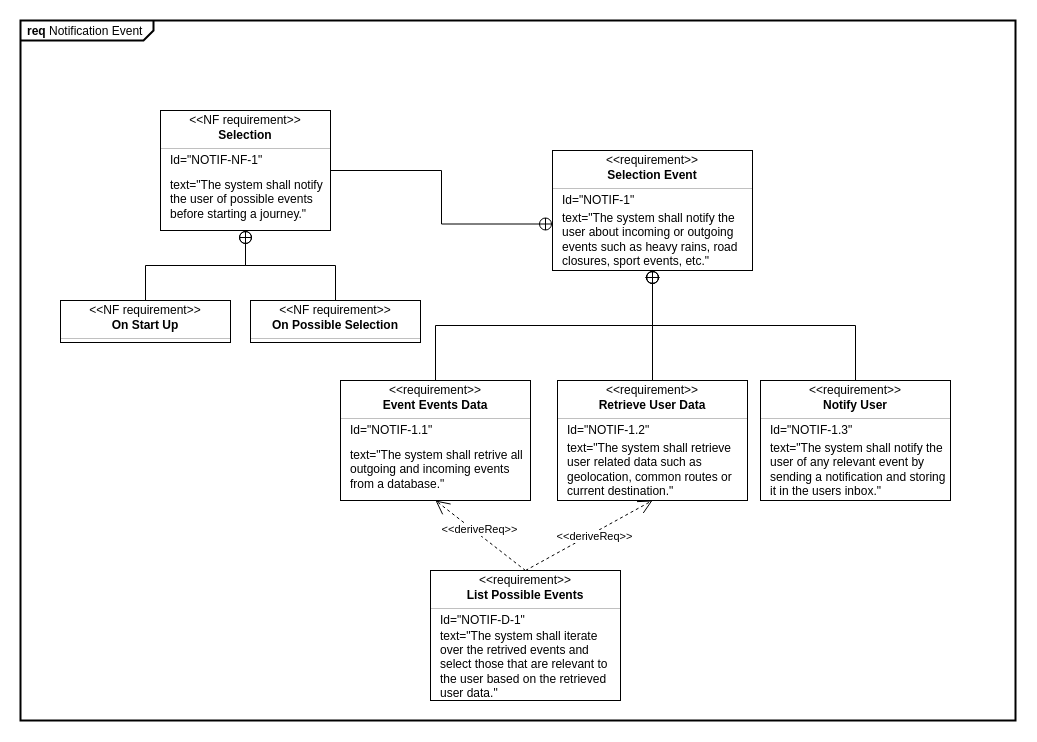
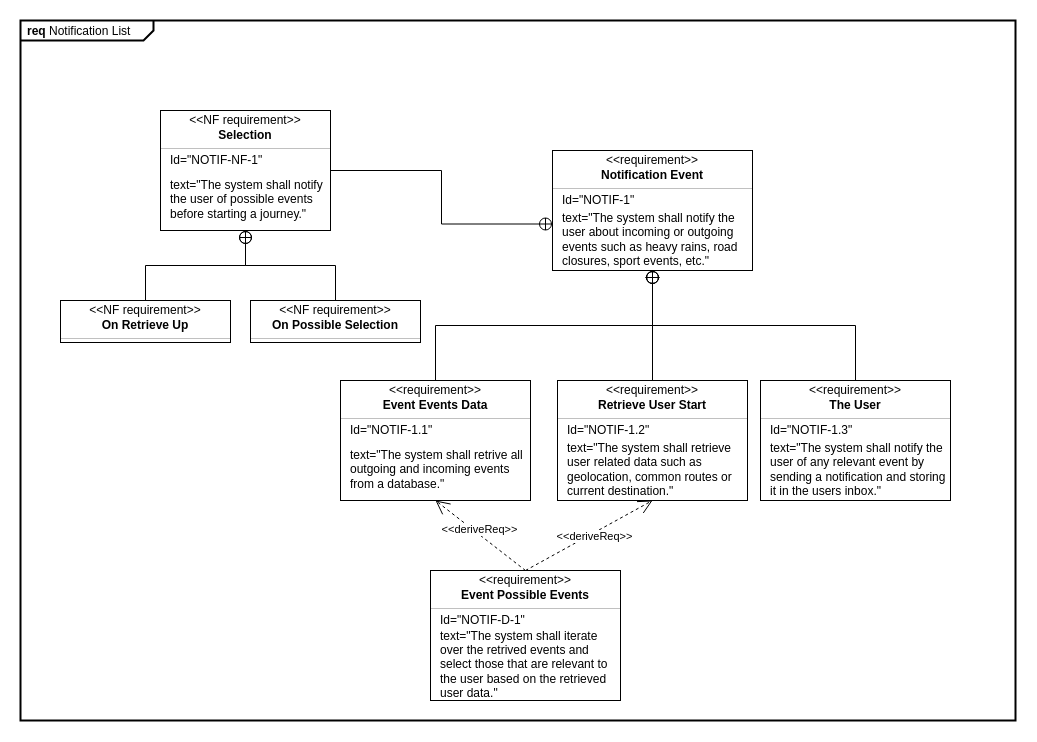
  <mxCell id="0" />
  <mxCell id="1" parent="0" />
- <mxCell id="2" value="&lt;p style=&quot;margin:0px;margin-top:4px;margin-left:7px;text-align:left;&quot;&gt;&lt;b&gt;req&lt;/b&gt;&amp;nbsp;Notification Event&lt;/p&gt;" style="html=1;shape=mxgraph.sysml.package;overflow=fill;labelX=133.5;strokeWidth=2;align=center;" parent="1" vertex="1"><mxGeometry x="20" y="20" width="995" height="700" as="geometry" /></mxCell>
+ <mxCell id="2" value="&lt;p style=&quot;margin:0px;margin-top:4px;margin-left:7px;text-align:left;&quot;&gt;&lt;b&gt;req&lt;/b&gt;&amp;nbsp;Notification List&lt;/p&gt;" style="html=1;shape=mxgraph.sysml.package;overflow=fill;labelX=133.5;strokeWidth=2;align=center;" parent="1" vertex="1"><mxGeometry x="20" y="20" width="995" height="700" as="geometry" /></mxCell>
  <mxCell id="3" value="" style="rounded=0;html=1;labelBackgroundColor=none;endArrow=none;edgeStyle=elbowEdgeStyle;elbow=vertical;startArrow=sysMLPackCont;startSize=12;exitX=0.5;exitY=1;exitDx=0;exitDy=0;" parent="1" source="11" target="18" edge="1"><mxGeometry relative="1" as="geometry"><mxPoint x="640" y="290" as="sourcePoint" /><mxPoint x="550" y="380" as="targetPoint" /></mxGeometry></mxCell>
  <mxCell id="4" value="" style="rounded=0;html=1;labelBackgroundColor=none;endArrow=none;edgeStyle=elbowEdgeStyle;elbow=vertical;startArrow=sysMLPackCont;startSize=12;exitX=0.5;exitY=1;exitDx=0;exitDy=0;" parent="1" source="11" target="12" edge="1"><mxGeometry relative="1" as="geometry"><mxPoint x="640" y="290" as="sourcePoint" /><mxPoint x="730" y="380" as="targetPoint" /></mxGeometry></mxCell>
  <mxCell id="5" style="edgeStyle=orthogonalEdgeStyle;rounded=0;orthogonalLoop=1;jettySize=auto;html=1;entryX=0.5;entryY=1;entryDx=0;entryDy=0;exitX=0.5;exitY=0;exitDx=0;exitDy=0;endArrow=circlePlus;endFill=0;endSize=5;" parent="1" source="40" target="11" edge="1"><mxGeometry relative="1" as="geometry" /></mxCell>
  <mxCell id="6" value="" style="fontStyle=1;align=center;verticalAlign=middle;childLayout=stackLayout;horizontal=1;horizontalStack=0;resizeParent=1;resizeParentMax=0;resizeLast=0;marginBottom=0;" parent="1" vertex="1"><mxGeometry x="552" y="150" width="200" height="120" as="geometry" /></mxCell>
  <mxCell id="7" value="&amp;lt;&amp;lt;requirement&amp;gt;&amp;gt;" style="html=1;align=center;spacing=0;verticalAlign=middle;strokeColor=none;fillColor=none;whiteSpace=wrap;spacingTop=3;" parent="6" vertex="1"><mxGeometry width="200" height="16" as="geometry" /></mxCell>
- <mxCell id="8" value="Selection Event" style="html=1;align=center;spacing=0;verticalAlign=middle;strokeColor=none;fillColor=none;whiteSpace=wrap;fontStyle=1" parent="6" vertex="1"><mxGeometry y="16" width="200" height="18" as="geometry" /></mxCell>
+ <mxCell id="8" value="Notification Event" style="html=1;align=center;spacing=0;verticalAlign=middle;strokeColor=none;fillColor=none;whiteSpace=wrap;fontStyle=1" parent="6" vertex="1"><mxGeometry y="16" width="200" height="18" as="geometry" /></mxCell>
  <mxCell id="9" value="" style="line;strokeWidth=0.25;fillColor=none;align=left;verticalAlign=middle;spacingTop=-1;spacingLeft=3;spacingRight=3;rotatable=0;labelPosition=right;points=[];portConstraint=eastwest;" parent="6" vertex="1"><mxGeometry y="34" width="200" height="8" as="geometry" /></mxCell>
  <mxCell id="10" value="Id=&quot;NOTIF-1&quot;" style="html=1;align=left;spacing=0;verticalAlign=middle;strokeColor=none;fillColor=none;whiteSpace=wrap;spacingLeft=10;" parent="6" vertex="1"><mxGeometry y="42" width="200" height="16" as="geometry" /></mxCell>
  <mxCell id="11" value="text=&quot;The system shall notify the user about incoming or outgoing events such as heavy rains, road closures, sport events, etc.&quot;" style="html=1;align=left;spacing=0;verticalAlign=middle;strokeColor=none;fillColor=none;whiteSpace=wrap;spacingLeft=10;" parent="6" vertex="1"><mxGeometry y="58" width="200" height="62" as="geometry" /></mxCell>
  <mxCell id="12" value="" style="fontStyle=1;align=center;verticalAlign=middle;childLayout=stackLayout;horizontal=1;horizontalStack=0;resizeParent=1;resizeParentMax=0;resizeLast=0;marginBottom=0;" parent="1" vertex="1"><mxGeometry x="760" y="380" width="190" height="120" as="geometry" /></mxCell>
  <mxCell id="13" value="&amp;lt;&amp;lt;requirement&amp;gt;&amp;gt;" style="html=1;align=center;spacing=0;verticalAlign=middle;strokeColor=none;fillColor=none;whiteSpace=wrap;spacingTop=3;" parent="12" vertex="1"><mxGeometry width="190" height="16" as="geometry" /></mxCell>
- <mxCell id="14" value="Notify User" style="html=1;align=center;spacing=0;verticalAlign=middle;strokeColor=none;fillColor=none;whiteSpace=wrap;fontStyle=1" parent="12" vertex="1"><mxGeometry y="16" width="190" height="18" as="geometry" /></mxCell>
+ <mxCell id="14" value="The User" style="html=1;align=center;spacing=0;verticalAlign=middle;strokeColor=none;fillColor=none;whiteSpace=wrap;fontStyle=1" parent="12" vertex="1"><mxGeometry y="16" width="190" height="18" as="geometry" /></mxCell>
  <mxCell id="15" value="" style="line;strokeWidth=0.25;fillColor=none;align=left;verticalAlign=middle;spacingTop=-1;spacingLeft=3;spacingRight=3;rotatable=0;labelPosition=right;points=[];portConstraint=eastwest;" parent="12" vertex="1"><mxGeometry y="34" width="190" height="8" as="geometry" /></mxCell>
  <mxCell id="16" value="Id=&quot;NOTIF-1.3&quot;" style="html=1;align=left;spacing=0;verticalAlign=middle;strokeColor=none;fillColor=none;whiteSpace=wrap;spacingLeft=10;" parent="12" vertex="1"><mxGeometry y="42" width="190" height="16" as="geometry" /></mxCell>
  <mxCell id="17" value="text=&quot;The system shall notify the user of any relevant event by sending a notification and storing it in the users inbox.&quot;" style="html=1;align=left;spacing=0;verticalAlign=middle;strokeColor=none;fillColor=none;whiteSpace=wrap;spacingLeft=10;" parent="12" vertex="1"><mxGeometry y="58" width="190" height="62" as="geometry" /></mxCell>
  <mxCell id="18" value="" style="fontStyle=1;align=center;verticalAlign=middle;childLayout=stackLayout;horizontal=1;horizontalStack=0;resizeParent=1;resizeParentMax=0;resizeLast=0;marginBottom=0;" parent="1" vertex="1"><mxGeometry x="557" y="380" width="190" height="120" as="geometry" /></mxCell>
  <mxCell id="19" value="&amp;lt;&amp;lt;requirement&amp;gt;&amp;gt;" style="html=1;align=center;spacing=0;verticalAlign=middle;strokeColor=none;fillColor=none;whiteSpace=wrap;spacingTop=3;" parent="18" vertex="1"><mxGeometry width="190" height="16" as="geometry" /></mxCell>
- <mxCell id="20" value="Retrieve User Data" style="html=1;align=center;spacing=0;verticalAlign=middle;strokeColor=none;fillColor=none;whiteSpace=wrap;fontStyle=1" parent="18" vertex="1"><mxGeometry y="16" width="190" height="18" as="geometry" /></mxCell>
+ <mxCell id="20" value="Retrieve User Start" style="html=1;align=center;spacing=0;verticalAlign=middle;strokeColor=none;fillColor=none;whiteSpace=wrap;fontStyle=1" parent="18" vertex="1"><mxGeometry y="16" width="190" height="18" as="geometry" /></mxCell>
  <mxCell id="21" value="" style="line;strokeWidth=0.25;fillColor=none;align=left;verticalAlign=middle;spacingTop=-1;spacingLeft=3;spacingRight=3;rotatable=0;labelPosition=right;points=[];portConstraint=eastwest;" parent="18" vertex="1"><mxGeometry y="34" width="190" height="8" as="geometry" /></mxCell>
  <mxCell id="22" value="Id=&quot;NOTIF-1.2&quot;" style="html=1;align=left;spacing=0;verticalAlign=middle;strokeColor=none;fillColor=none;whiteSpace=wrap;spacingLeft=10;" parent="18" vertex="1"><mxGeometry y="42" width="190" height="16" as="geometry" /></mxCell>
  <mxCell id="23" value="text=&quot;The system shall retrieve user related data such as geolocation, common routes or current destination.&lt;span style=&quot;background-color: transparent; color: light-dark(rgb(0, 0, 0), rgb(255, 255, 255));&quot;&gt;&quot;&lt;/span&gt;" style="html=1;align=left;spacing=0;verticalAlign=middle;strokeColor=none;fillColor=none;whiteSpace=wrap;spacingLeft=10;" parent="18" vertex="1"><mxGeometry y="58" width="190" height="62" as="geometry" /></mxCell>
  <mxCell id="24" style="edgeStyle=orthogonalEdgeStyle;rounded=0;orthogonalLoop=1;jettySize=auto;html=1;entryX=0;entryY=0.25;entryDx=0;entryDy=0;endArrow=circlePlus;endFill=0;startSize=6;endSize=5;" parent="1" source="27" target="11" edge="1"><mxGeometry relative="1" as="geometry" /></mxCell>
  <mxCell id="25" style="edgeStyle=orthogonalEdgeStyle;rounded=0;orthogonalLoop=1;jettySize=auto;html=1;endArrow=circlePlus;endFill=0;endSize=5;" parent="1" source="47" target="27" edge="1"><mxGeometry relative="1" as="geometry" /></mxCell>
  <mxCell id="26" style="edgeStyle=orthogonalEdgeStyle;rounded=0;orthogonalLoop=1;jettySize=auto;html=1;endArrow=circlePlus;endFill=0;endSize=5;" parent="1" source="51" target="27" edge="1"><mxGeometry relative="1" as="geometry" /></mxCell>
  <mxCell id="27" value="" style="fontStyle=1;align=center;verticalAlign=middle;childLayout=stackLayout;horizontal=1;horizontalStack=0;resizeParent=1;resizeParentMax=0;resizeLast=0;marginBottom=0;" parent="1" vertex="1"><mxGeometry x="160" y="110" width="170" height="120" as="geometry" /></mxCell>
  <mxCell id="28" value="&amp;lt;&amp;lt;NF requirement&amp;gt;&amp;gt;" style="html=1;align=center;spacing=0;verticalAlign=middle;strokeColor=none;fillColor=none;whiteSpace=wrap;spacingTop=3;" parent="27" vertex="1"><mxGeometry width="170" height="16" as="geometry" /></mxCell>
  <mxCell id="29" value="Selection" style="html=1;align=center;spacing=0;verticalAlign=middle;strokeColor=none;fillColor=none;whiteSpace=wrap;fontStyle=1" parent="27" vertex="1"><mxGeometry y="16" width="170" height="18" as="geometry" /></mxCell>
  <mxCell id="30" value="" style="line;strokeWidth=0.25;fillColor=none;align=left;verticalAlign=middle;spacingTop=-1;spacingLeft=3;spacingRight=3;rotatable=0;labelPosition=right;points=[];portConstraint=eastwest;" parent="27" vertex="1"><mxGeometry y="34" width="170" height="8" as="geometry" /></mxCell>
  <mxCell id="31" value="Id=&quot;NOTIF-NF-1&quot;" style="html=1;align=left;spacing=0;verticalAlign=middle;strokeColor=none;fillColor=none;whiteSpace=wrap;spacingLeft=10;" parent="27" vertex="1"><mxGeometry y="42" width="170" height="16" as="geometry" /></mxCell>
  <mxCell id="32" value="text=&quot;The system shall notify the user of possible events before starting a journey.&quot;" style="html=1;align=left;spacing=0;verticalAlign=middle;strokeColor=none;fillColor=none;whiteSpace=wrap;spacingLeft=10;" parent="27" vertex="1"><mxGeometry y="58" width="170" height="62" as="geometry" /></mxCell>
  <mxCell id="33" value="" style="fontStyle=1;align=center;verticalAlign=middle;childLayout=stackLayout;horizontal=1;horizontalStack=0;resizeParent=1;resizeParentMax=0;resizeLast=0;marginBottom=0;" parent="1" vertex="1"><mxGeometry x="430" y="570" width="190" height="130" as="geometry" /></mxCell>
  <mxCell id="34" value="&amp;lt;&amp;lt;requirement&amp;gt;&amp;gt;" style="html=1;align=center;spacing=0;verticalAlign=middle;strokeColor=none;fillColor=none;whiteSpace=wrap;spacingTop=3;" parent="33" vertex="1"><mxGeometry width="190" height="16" as="geometry" /></mxCell>
- <mxCell id="35" value="List Possible Events" style="html=1;align=center;spacing=0;verticalAlign=middle;strokeColor=none;fillColor=none;whiteSpace=wrap;fontStyle=1" parent="33" vertex="1"><mxGeometry y="16" width="190" height="18" as="geometry" /></mxCell>
+ <mxCell id="35" value="Event Possible Events" style="html=1;align=center;spacing=0;verticalAlign=middle;strokeColor=none;fillColor=none;whiteSpace=wrap;fontStyle=1" parent="33" vertex="1"><mxGeometry y="16" width="190" height="18" as="geometry" /></mxCell>
  <mxCell id="36" value="" style="line;strokeWidth=0.25;fillColor=none;align=left;verticalAlign=middle;spacingTop=-1;spacingLeft=3;spacingRight=3;rotatable=0;labelPosition=right;points=[];portConstraint=eastwest;" parent="33" vertex="1"><mxGeometry y="34" width="190" height="8" as="geometry" /></mxCell>
  <mxCell id="37" value="Id=&quot;NOTIF-D-1&quot;" style="html=1;align=left;spacing=0;verticalAlign=middle;strokeColor=none;fillColor=none;whiteSpace=wrap;spacingLeft=10;" parent="33" vertex="1"><mxGeometry y="42" width="190" height="16" as="geometry" /></mxCell>
  <mxCell id="38" value="text=&quot;The system shall iterate over the retrived events and select those that are relevant to the user based on the retrieved user data.&lt;span style=&quot;background-color: transparent; color: light-dark(rgb(0, 0, 0), rgb(255, 255, 255));&quot;&gt;&quot;&lt;/span&gt;" style="html=1;align=left;spacing=0;verticalAlign=middle;strokeColor=none;fillColor=none;whiteSpace=wrap;spacingLeft=10;" parent="33" vertex="1"><mxGeometry y="58" width="190" height="72" as="geometry" /></mxCell>
  <mxCell id="39" value="" style="fontStyle=1;align=center;verticalAlign=middle;childLayout=stackLayout;horizontal=1;horizontalStack=0;resizeParent=1;resizeParentMax=0;resizeLast=0;marginBottom=0;" parent="1" vertex="1"><mxGeometry x="340" y="380" width="190" height="120" as="geometry" /></mxCell>
  <mxCell id="40" value="&amp;lt;&amp;lt;requirement&amp;gt;&amp;gt;" style="html=1;align=center;spacing=0;verticalAlign=middle;strokeColor=none;fillColor=none;whiteSpace=wrap;spacingTop=3;" parent="39" vertex="1"><mxGeometry width="190" height="16" as="geometry" /></mxCell>
  <mxCell id="41" value="Event Events Data" style="html=1;align=center;spacing=0;verticalAlign=middle;strokeColor=none;fillColor=none;whiteSpace=wrap;fontStyle=1" parent="39" vertex="1"><mxGeometry y="16" width="190" height="18" as="geometry" /></mxCell>
  <mxCell id="42" value="" style="line;strokeWidth=0.25;fillColor=none;align=left;verticalAlign=middle;spacingTop=-1;spacingLeft=3;spacingRight=3;rotatable=0;labelPosition=right;points=[];portConstraint=eastwest;" parent="39" vertex="1"><mxGeometry y="34" width="190" height="8" as="geometry" /></mxCell>
  <mxCell id="43" value="Id=&quot;NOTIF-1.1&quot;" style="html=1;align=left;spacing=0;verticalAlign=middle;strokeColor=none;fillColor=none;whiteSpace=wrap;spacingLeft=10;" parent="39" vertex="1"><mxGeometry y="42" width="190" height="16" as="geometry" /></mxCell>
  <mxCell id="44" value="text=&quot;The system shall retrive all outgoing and incoming events from a database.&quot;" style="html=1;align=left;spacing=0;verticalAlign=middle;strokeColor=none;fillColor=none;whiteSpace=wrap;spacingLeft=10;" parent="39" vertex="1"><mxGeometry y="58" width="190" height="62" as="geometry" /></mxCell>
  <mxCell id="45" value="&amp;lt;&amp;lt;deriveReq&amp;gt;&amp;gt;" style="endArrow=open;html=1;edgeStyle=none;endSize=12;dashed=1;rounded=0;exitX=0.5;exitY=0;exitDx=0;exitDy=0;entryX=0.5;entryY=1;entryDx=0;entryDy=0;" parent="1" source="34" target="23" edge="1"><mxGeometry x="0.062" y="-4" relative="1" as="geometry"><mxPoint x="570" y="530" as="sourcePoint" /><mxPoint x="690" y="530" as="targetPoint" /><mxPoint as="offset" /></mxGeometry></mxCell>
  <mxCell id="46" value="&amp;lt;&amp;lt;deriveReq&amp;gt;&amp;gt;" style="endArrow=open;html=1;edgeStyle=none;endSize=12;dashed=1;rounded=0;exitX=0.5;exitY=0;exitDx=0;exitDy=0;entryX=0.5;entryY=1;entryDx=0;entryDy=0;" parent="1" source="34" target="44" edge="1"><mxGeometry x="0.062" y="-4" relative="1" as="geometry"><mxPoint x="570" y="530" as="sourcePoint" /><mxPoint x="690" y="530" as="targetPoint" /><mxPoint as="offset" /></mxGeometry></mxCell>
  <mxCell id="47" value="" style="fontStyle=1;align=center;verticalAlign=middle;childLayout=stackLayout;horizontal=1;horizontalStack=0;resizeParent=1;resizeParentMax=0;resizeLast=0;marginBottom=0;" parent="1" vertex="1"><mxGeometry x="60" y="300" width="170" height="42" as="geometry" /></mxCell>
  <mxCell id="48" value="&amp;lt;&amp;lt;NF requirement&amp;gt;&amp;gt;" style="html=1;align=center;spacing=0;verticalAlign=middle;strokeColor=none;fillColor=none;whiteSpace=wrap;spacingTop=3;" parent="47" vertex="1"><mxGeometry width="170" height="16" as="geometry" /></mxCell>
- <mxCell id="49" value="On Start Up" style="html=1;align=center;spacing=0;verticalAlign=middle;strokeColor=none;fillColor=none;whiteSpace=wrap;fontStyle=1" parent="47" vertex="1"><mxGeometry y="16" width="170" height="18" as="geometry" /></mxCell>
+ <mxCell id="49" value="On Retrieve Up" style="html=1;align=center;spacing=0;verticalAlign=middle;strokeColor=none;fillColor=none;whiteSpace=wrap;fontStyle=1" parent="47" vertex="1"><mxGeometry y="16" width="170" height="18" as="geometry" /></mxCell>
  <mxCell id="50" value="" style="line;strokeWidth=0.25;fillColor=none;align=left;verticalAlign=middle;spacingTop=-1;spacingLeft=3;spacingRight=3;rotatable=0;labelPosition=right;points=[];portConstraint=eastwest;" parent="47" vertex="1"><mxGeometry y="34" width="170" height="8" as="geometry" /></mxCell>
  <mxCell id="51" value="" style="fontStyle=1;align=center;verticalAlign=middle;childLayout=stackLayout;horizontal=1;horizontalStack=0;resizeParent=1;resizeParentMax=0;resizeLast=0;marginBottom=0;" parent="1" vertex="1"><mxGeometry x="250" y="300" width="170" height="42" as="geometry" /></mxCell>
  <mxCell id="52" value="&amp;lt;&amp;lt;NF requirement&amp;gt;&amp;gt;" style="html=1;align=center;spacing=0;verticalAlign=middle;strokeColor=none;fillColor=none;whiteSpace=wrap;spacingTop=3;" parent="51" vertex="1"><mxGeometry width="170" height="16" as="geometry" /></mxCell>
  <mxCell id="53" value="On Possible Selection" style="html=1;align=center;spacing=0;verticalAlign=middle;strokeColor=none;fillColor=none;whiteSpace=wrap;fontStyle=1" parent="51" vertex="1"><mxGeometry y="16" width="170" height="18" as="geometry" /></mxCell>
  <mxCell id="54" value="" style="line;strokeWidth=0.25;fillColor=none;align=left;verticalAlign=middle;spacingTop=-1;spacingLeft=3;spacingRight=3;rotatable=0;labelPosition=right;points=[];portConstraint=eastwest;" parent="51" vertex="1"><mxGeometry y="34" width="170" height="8" as="geometry" /></mxCell>
